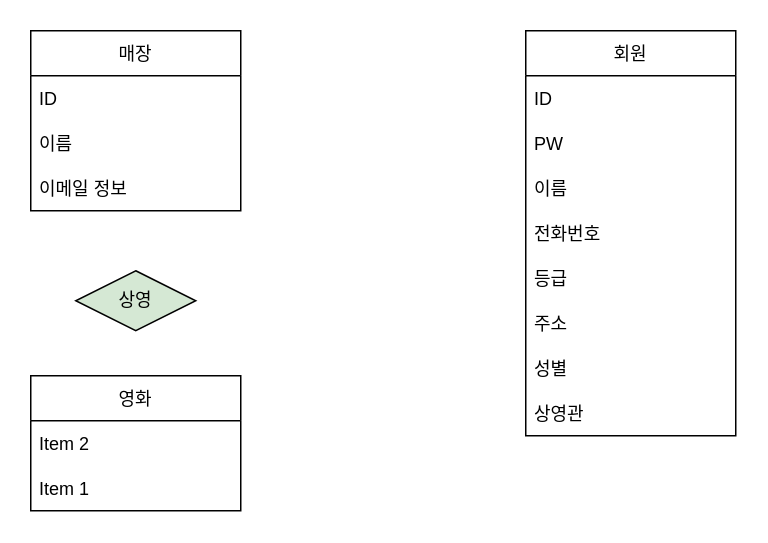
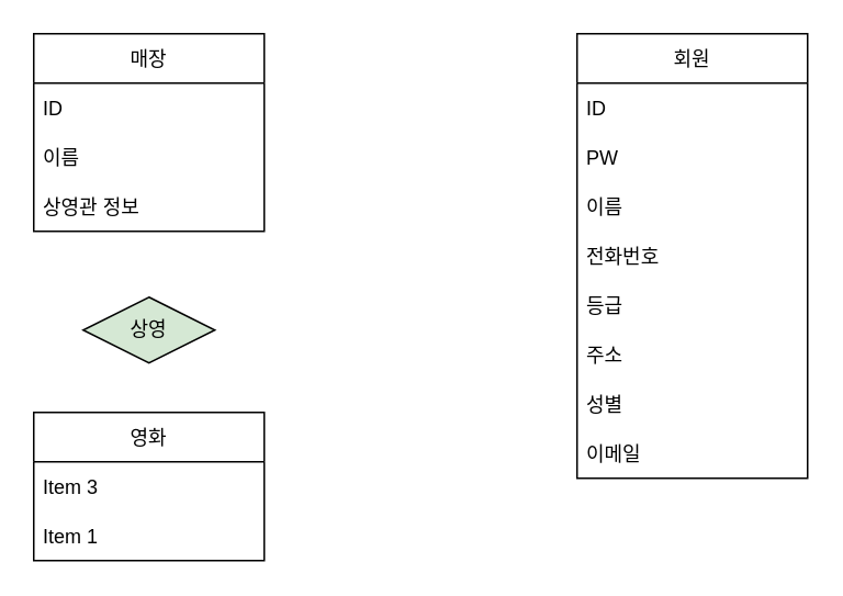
  <mxCell id="0" />
  <mxCell id="1" parent="0" />
  <mxCell id="2" value="회원" style="swimlane;fontStyle=0;childLayout=stackLayout;horizontal=1;startSize=30;horizontalStack=0;resizeParent=1;resizeParentMax=0;resizeLast=0;collapsible=1;marginBottom=0;" vertex="1" parent="1"><mxGeometry x="350" y="20" width="140" height="270" as="geometry" /></mxCell>
  <mxCell id="3" value="ID" style="text;strokeColor=none;fillColor=none;align=left;verticalAlign=middle;spacingLeft=4;spacingRight=4;overflow=hidden;points=[[0,0.5],[1,0.5]];portConstraint=eastwest;rotatable=0;" vertex="1" parent="2"><mxGeometry y="30" width="140" height="30" as="geometry" /></mxCell>
  <mxCell id="4" value="PW" style="text;strokeColor=none;fillColor=none;align=left;verticalAlign=middle;spacingLeft=4;spacingRight=4;overflow=hidden;points=[[0,0.5],[1,0.5]];portConstraint=eastwest;rotatable=0;" vertex="1" parent="2"><mxGeometry y="60" width="140" height="30" as="geometry" /></mxCell>
  <mxCell id="5" value="이름" style="text;strokeColor=none;fillColor=none;align=left;verticalAlign=middle;spacingLeft=4;spacingRight=4;overflow=hidden;points=[[0,0.5],[1,0.5]];portConstraint=eastwest;rotatable=0;" vertex="1" parent="2"><mxGeometry y="90" width="140" height="30" as="geometry" /></mxCell>
  <mxCell id="6" value="전화번호" style="text;strokeColor=none;fillColor=none;align=left;verticalAlign=middle;spacingLeft=4;spacingRight=4;overflow=hidden;points=[[0,0.5],[1,0.5]];portConstraint=eastwest;rotatable=0;" vertex="1" parent="2"><mxGeometry y="120" width="140" height="30" as="geometry" /></mxCell>
  <mxCell id="7" value="등급" style="text;strokeColor=none;fillColor=none;align=left;verticalAlign=middle;spacingLeft=4;spacingRight=4;overflow=hidden;points=[[0,0.5],[1,0.5]];portConstraint=eastwest;rotatable=0;" vertex="1" parent="2"><mxGeometry y="150" width="140" height="30" as="geometry" /></mxCell>
  <mxCell id="8" value="주소" style="text;strokeColor=none;fillColor=none;align=left;verticalAlign=middle;spacingLeft=4;spacingRight=4;overflow=hidden;points=[[0,0.5],[1,0.5]];portConstraint=eastwest;rotatable=0;" vertex="1" parent="2"><mxGeometry y="180" width="140" height="30" as="geometry" /></mxCell>
  <mxCell id="9" value="성별" style="text;strokeColor=none;fillColor=none;align=left;verticalAlign=middle;spacingLeft=4;spacingRight=4;overflow=hidden;points=[[0,0.5],[1,0.5]];portConstraint=eastwest;rotatable=0;" vertex="1" parent="2"><mxGeometry y="210" width="140" height="30" as="geometry" /></mxCell>
- <mxCell id="10" value="상영관" style="text;strokeColor=none;fillColor=none;align=left;verticalAlign=middle;spacingLeft=4;spacingRight=4;overflow=hidden;points=[[0,0.5],[1,0.5]];portConstraint=eastwest;rotatable=0;" vertex="1" parent="2"><mxGeometry y="240" width="140" height="30" as="geometry" /></mxCell>
+ <mxCell id="10" value="이메일" style="text;strokeColor=none;fillColor=none;align=left;verticalAlign=middle;spacingLeft=4;spacingRight=4;overflow=hidden;points=[[0,0.5],[1,0.5]];portConstraint=eastwest;rotatable=0;" vertex="1" parent="2"><mxGeometry y="240" width="140" height="30" as="geometry" /></mxCell>
  <mxCell id="11" value="매장" style="swimlane;fontStyle=0;childLayout=stackLayout;horizontal=1;startSize=30;horizontalStack=0;resizeParent=1;resizeParentMax=0;resizeLast=0;collapsible=1;marginBottom=0;" vertex="1" parent="1"><mxGeometry x="20" y="20" width="140" height="120" as="geometry" /></mxCell>
  <mxCell id="12" value="ID" style="text;strokeColor=none;fillColor=none;align=left;verticalAlign=middle;spacingLeft=4;spacingRight=4;overflow=hidden;points=[[0,0.5],[1,0.5]];portConstraint=eastwest;rotatable=0;" vertex="1" parent="11"><mxGeometry y="30" width="140" height="30" as="geometry" /></mxCell>
  <mxCell id="13" value="이름" style="text;strokeColor=none;fillColor=none;align=left;verticalAlign=middle;spacingLeft=4;spacingRight=4;overflow=hidden;points=[[0,0.5],[1,0.5]];portConstraint=eastwest;rotatable=0;" vertex="1" parent="11"><mxGeometry y="60" width="140" height="30" as="geometry" /></mxCell>
- <mxCell id="14" value="이메일 정보" style="text;strokeColor=none;fillColor=none;align=left;verticalAlign=middle;spacingLeft=4;spacingRight=4;overflow=hidden;points=[[0,0.5],[1,0.5]];portConstraint=eastwest;rotatable=0;" vertex="1" parent="11"><mxGeometry y="90" width="140" height="30" as="geometry" /></mxCell>
+ <mxCell id="14" value="상영관 정보" style="text;strokeColor=none;fillColor=none;align=left;verticalAlign=middle;spacingLeft=4;spacingRight=4;overflow=hidden;points=[[0,0.5],[1,0.5]];portConstraint=eastwest;rotatable=0;" vertex="1" parent="11"><mxGeometry y="90" width="140" height="30" as="geometry" /></mxCell>
  <mxCell id="15" value="상영" style="rhombus;whiteSpace=wrap;html=1;fillColor=#d5e8d4;" vertex="1" parent="1"><mxGeometry x="50" y="180" width="80" height="40" as="geometry" /></mxCell>
  <mxCell id="16" value="영화" style="swimlane;fontStyle=0;childLayout=stackLayout;horizontal=1;startSize=30;horizontalStack=0;resizeParent=1;resizeParentMax=0;resizeLast=0;collapsible=1;marginBottom=0;" vertex="1" parent="1"><mxGeometry x="20" y="250" width="140" height="90" as="geometry" /></mxCell>
- <mxCell id="17" value="Item 2" style="text;strokeColor=none;fillColor=none;align=left;verticalAlign=middle;spacingLeft=4;spacingRight=4;overflow=hidden;points=[[0,0.5],[1,0.5]];portConstraint=eastwest;rotatable=0;" vertex="1" parent="16"><mxGeometry y="30" width="140" height="30" as="geometry" /></mxCell>
+ <mxCell id="17" value="Item 3" style="text;strokeColor=none;fillColor=none;align=left;verticalAlign=middle;spacingLeft=4;spacingRight=4;overflow=hidden;points=[[0,0.5],[1,0.5]];portConstraint=eastwest;rotatable=0;" vertex="1" parent="16"><mxGeometry y="30" width="140" height="30" as="geometry" /></mxCell>
  <mxCell id="18" value="Item 1" style="text;strokeColor=none;fillColor=none;align=left;verticalAlign=middle;spacingLeft=4;spacingRight=4;overflow=hidden;points=[[0,0.5],[1,0.5]];portConstraint=eastwest;rotatable=0;" vertex="1" parent="16"><mxGeometry y="60" width="140" height="30" as="geometry" /></mxCell>
